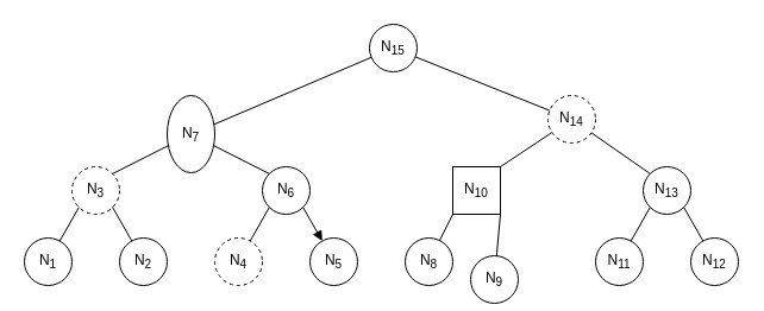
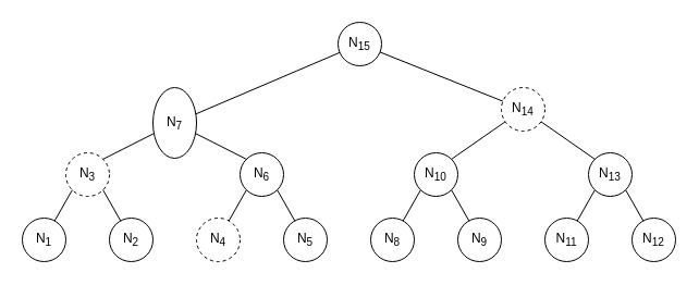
  <mxCell id="0" />
  <mxCell id="1" parent="0" />
  <mxCell id="2" value="N&lt;sub&gt;7&lt;/sub&gt;" style="ellipse;whiteSpace=wrap;html=1;aspect=fixed;" parent="1" vertex="1"><mxGeometry x="140" y="80" width="40" height="65" as="geometry" /></mxCell>
  <mxCell id="3" value="N&lt;sub&gt;3&lt;/sub&gt;" style="ellipse;whiteSpace=wrap;html=1;aspect=fixed;dashed=1;" parent="1" vertex="1"><mxGeometry x="60" y="140" width="40" height="40" as="geometry" /></mxCell>
  <mxCell id="4" value="N&lt;sub&gt;1&lt;/sub&gt;" style="ellipse;whiteSpace=wrap;html=1;aspect=fixed;" parent="1" vertex="1"><mxGeometry x="20" y="200" width="40" height="40" as="geometry" /></mxCell>
  <mxCell id="5" value="N&lt;sub&gt;2&lt;/sub&gt;" style="ellipse;whiteSpace=wrap;html=1;aspect=fixed;" parent="1" vertex="1"><mxGeometry x="100" y="200" width="40" height="40" as="geometry" /></mxCell>
  <mxCell id="6" value="N&lt;sub&gt;6&lt;/sub&gt;" style="ellipse;whiteSpace=wrap;html=1;aspect=fixed;" parent="1" vertex="1"><mxGeometry x="220" y="140" width="40" height="40" as="geometry" /></mxCell>
  <mxCell id="7" value="N&lt;sub&gt;4&lt;/sub&gt;" style="ellipse;whiteSpace=wrap;html=1;aspect=fixed;dashed=1;" parent="1" vertex="1"><mxGeometry x="180" y="200" width="40" height="40" as="geometry" /></mxCell>
  <mxCell id="8" value="N&lt;sub&gt;5&lt;/sub&gt;" style="ellipse;whiteSpace=wrap;html=1;aspect=fixed;" parent="1" vertex="1"><mxGeometry x="260" y="200" width="40" height="40" as="geometry" /></mxCell>
  <mxCell id="9" value="" style="endArrow=none;html=1;rounded=0;entryX=0;entryY=0;entryDx=0;entryDy=0;" parent="1" source="2" target="6" edge="1"><mxGeometry width="50" height="50" relative="1" as="geometry"><mxPoint x="200" y="120" as="sourcePoint" /><mxPoint x="250" y="70" as="targetPoint" /></mxGeometry></mxCell>
  <mxCell id="10" value="" style="endArrow=none;html=1;rounded=0;exitX=0;exitY=1;exitDx=0;exitDy=0;" parent="1" source="6" target="7" edge="1"><mxGeometry width="50" height="50" relative="1" as="geometry"><mxPoint x="219.002" y="180.002" as="sourcePoint" /><mxPoint x="270.718" y="211.718" as="targetPoint" /></mxGeometry></mxCell>
- <mxCell id="11" value="" style="endArrow=block;html=1;rounded=0;exitX=1;exitY=1;exitDx=0;exitDy=0;" parent="1" source="6" target="8" edge="1"><mxGeometry width="50" height="50" relative="1" as="geometry"><mxPoint x="340.002" y="190.002" as="sourcePoint" /><mxPoint x="391.718" y="221.718" as="targetPoint" /></mxGeometry></mxCell>
+ <mxCell id="11" value="" style="endArrow=none;html=1;rounded=0;exitX=1;exitY=1;exitDx=0;exitDy=0;" parent="1" source="6" target="8" edge="1"><mxGeometry width="50" height="50" relative="1" as="geometry"><mxPoint x="340.002" y="190.002" as="sourcePoint" /><mxPoint x="391.718" y="221.718" as="targetPoint" /></mxGeometry></mxCell>
  <mxCell id="12" value="" style="endArrow=none;html=1;rounded=0;entryX=1;entryY=0;entryDx=0;entryDy=0;" parent="1" source="2" target="3" edge="1"><mxGeometry width="50" height="50" relative="1" as="geometry"><mxPoint x="140.002" y="124.142" as="sourcePoint" /><mxPoint x="191.718" y="155.858" as="targetPoint" /></mxGeometry></mxCell>
  <mxCell id="13" value="" style="endArrow=none;html=1;rounded=0;entryX=1;entryY=1;entryDx=0;entryDy=0;" parent="1" source="5" target="3" edge="1"><mxGeometry width="50" height="50" relative="1" as="geometry"><mxPoint x="155.858" y="124.142" as="sourcePoint" /><mxPoint x="104.142" y="155.858" as="targetPoint" /></mxGeometry></mxCell>
  <mxCell id="14" value="" style="endArrow=none;html=1;rounded=0;exitX=0;exitY=1;exitDx=0;exitDy=0;" parent="1" source="3" target="4" edge="1"><mxGeometry width="50" height="50" relative="1" as="geometry"><mxPoint x="31.718" y="168.282" as="sourcePoint" /><mxPoint x="-19.998" y="199.998" as="targetPoint" /></mxGeometry></mxCell>
  <mxCell id="15" value="N&lt;sub&gt;14&lt;/sub&gt;" style="ellipse;whiteSpace=wrap;html=1;aspect=fixed;dashed=1;" vertex="1" parent="1"><mxGeometry x="460" y="80" width="40" height="40" as="geometry" /></mxCell>
- <mxCell id="16" value="N&lt;sub&gt;10&lt;/sub&gt;" style="whiteSpace=wrap;html=1;aspect=fixed;rounded=0;" vertex="1" parent="1"><mxGeometry x="380" y="140" width="40" height="40" as="geometry" /></mxCell>
+ <mxCell id="16" value="N&lt;sub&gt;10&lt;/sub&gt;" style="ellipse;whiteSpace=wrap;html=1;aspect=fixed;" vertex="1" parent="1"><mxGeometry x="380" y="140" width="40" height="40" as="geometry" /></mxCell>
  <mxCell id="17" value="N&lt;sub&gt;8&lt;/sub&gt;" style="ellipse;whiteSpace=wrap;html=1;aspect=fixed;" vertex="1" parent="1"><mxGeometry x="340" y="200" width="40" height="40" as="geometry" /></mxCell>
- <mxCell id="18" value="N&lt;sub&gt;9&lt;/sub&gt;" style="ellipse;whiteSpace=wrap;html=1;aspect=fixed;" vertex="1" parent="1"><mxGeometry x="395" y="215" width="40" height="40" as="geometry" /></mxCell>
+ <mxCell id="18" value="N&lt;sub&gt;9&lt;/sub&gt;" style="ellipse;whiteSpace=wrap;html=1;aspect=fixed;" vertex="1" parent="1"><mxGeometry x="420" y="200" width="40" height="40" as="geometry" /></mxCell>
  <mxCell id="19" value="N&lt;sub&gt;13&lt;/sub&gt;" style="ellipse;whiteSpace=wrap;html=1;aspect=fixed;" vertex="1" parent="1"><mxGeometry x="540" y="140" width="40" height="40" as="geometry" /></mxCell>
  <mxCell id="20" value="N&lt;sub&gt;11&lt;/sub&gt;" style="ellipse;whiteSpace=wrap;html=1;aspect=fixed;" vertex="1" parent="1"><mxGeometry x="500" y="200" width="40" height="40" as="geometry" /></mxCell>
  <mxCell id="21" value="N&lt;sub&gt;12&lt;/sub&gt;" style="ellipse;whiteSpace=wrap;html=1;aspect=fixed;" vertex="1" parent="1"><mxGeometry x="580" y="200" width="40" height="40" as="geometry" /></mxCell>
  <mxCell id="22" value="" style="endArrow=none;html=1;rounded=0;entryX=0;entryY=0;entryDx=0;entryDy=0;" edge="1" parent="1" source="15" target="19"><mxGeometry width="50" height="50" relative="1" as="geometry"><mxPoint x="520" y="120" as="sourcePoint" /><mxPoint x="570" y="70" as="targetPoint" /></mxGeometry></mxCell>
  <mxCell id="23" value="" style="endArrow=none;html=1;rounded=0;exitX=0;exitY=1;exitDx=0;exitDy=0;" edge="1" parent="1" source="19" target="20"><mxGeometry width="50" height="50" relative="1" as="geometry"><mxPoint x="539.002" y="180.002" as="sourcePoint" /><mxPoint x="590.718" y="211.718" as="targetPoint" /></mxGeometry></mxCell>
  <mxCell id="24" value="" style="endArrow=none;html=1;rounded=0;exitX=1;exitY=1;exitDx=0;exitDy=0;" edge="1" parent="1" source="19" target="21"><mxGeometry width="50" height="50" relative="1" as="geometry"><mxPoint x="660.002" y="190.002" as="sourcePoint" /><mxPoint x="711.718" y="221.718" as="targetPoint" /></mxGeometry></mxCell>
  <mxCell id="25" value="" style="endArrow=none;html=1;rounded=0;entryX=1;entryY=0;entryDx=0;entryDy=0;" edge="1" parent="1" source="15" target="16"><mxGeometry width="50" height="50" relative="1" as="geometry"><mxPoint x="460.002" y="124.142" as="sourcePoint" /><mxPoint x="511.718" y="155.858" as="targetPoint" /></mxGeometry></mxCell>
  <mxCell id="26" value="" style="endArrow=none;html=1;rounded=0;entryX=1;entryY=1;entryDx=0;entryDy=0;" edge="1" parent="1" source="18" target="16"><mxGeometry width="50" height="50" relative="1" as="geometry"><mxPoint x="475.858" y="124.142" as="sourcePoint" /><mxPoint x="424.142" y="155.858" as="targetPoint" /></mxGeometry></mxCell>
  <mxCell id="27" value="" style="endArrow=none;html=1;rounded=0;exitX=0;exitY=1;exitDx=0;exitDy=0;" edge="1" parent="1" source="16" target="17"><mxGeometry width="50" height="50" relative="1" as="geometry"><mxPoint x="351.718" y="168.282" as="sourcePoint" /><mxPoint x="300.002" y="199.998" as="targetPoint" /></mxGeometry></mxCell>
  <mxCell id="28" value="N&lt;sub&gt;15&lt;/sub&gt;" style="ellipse;whiteSpace=wrap;html=1;aspect=fixed;" vertex="1" parent="1"><mxGeometry x="310" y="20" width="40" height="40" as="geometry" /></mxCell>
  <mxCell id="29" value="" style="endArrow=none;html=1;rounded=0;" edge="1" parent="1" source="15" target="28"><mxGeometry width="50" height="50" relative="1" as="geometry"><mxPoint x="320" y="140" as="sourcePoint" /><mxPoint x="370" y="90" as="targetPoint" /></mxGeometry></mxCell>
  <mxCell id="30" value="" style="endArrow=none;html=1;rounded=0;" edge="1" parent="1" source="2" target="28"><mxGeometry width="50" height="50" relative="1" as="geometry"><mxPoint x="362.851" y="125.167" as="sourcePoint" /><mxPoint x="250" y="79.998" as="targetPoint" /></mxGeometry></mxCell>
